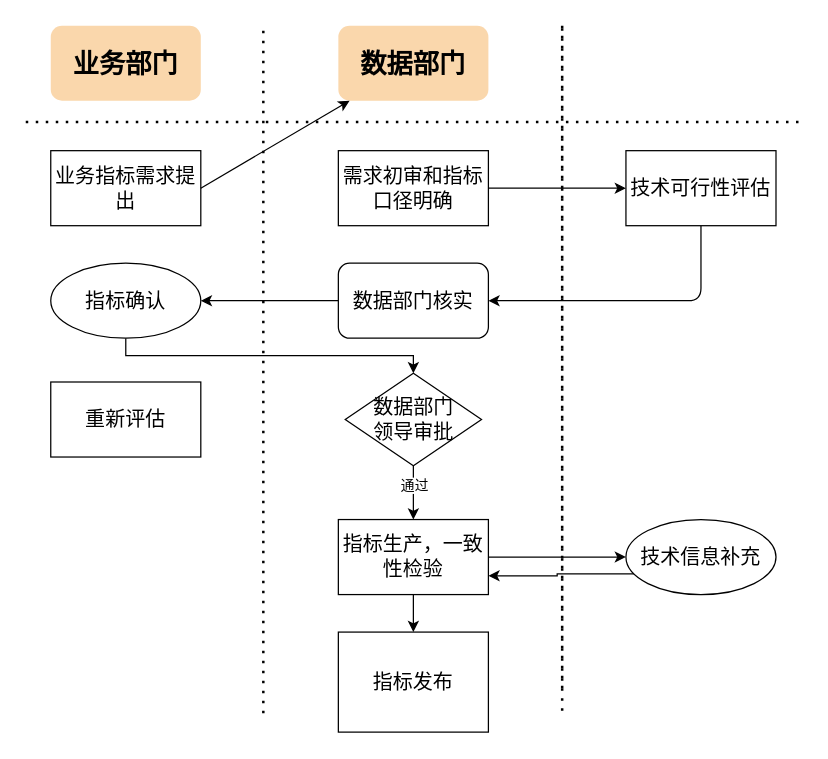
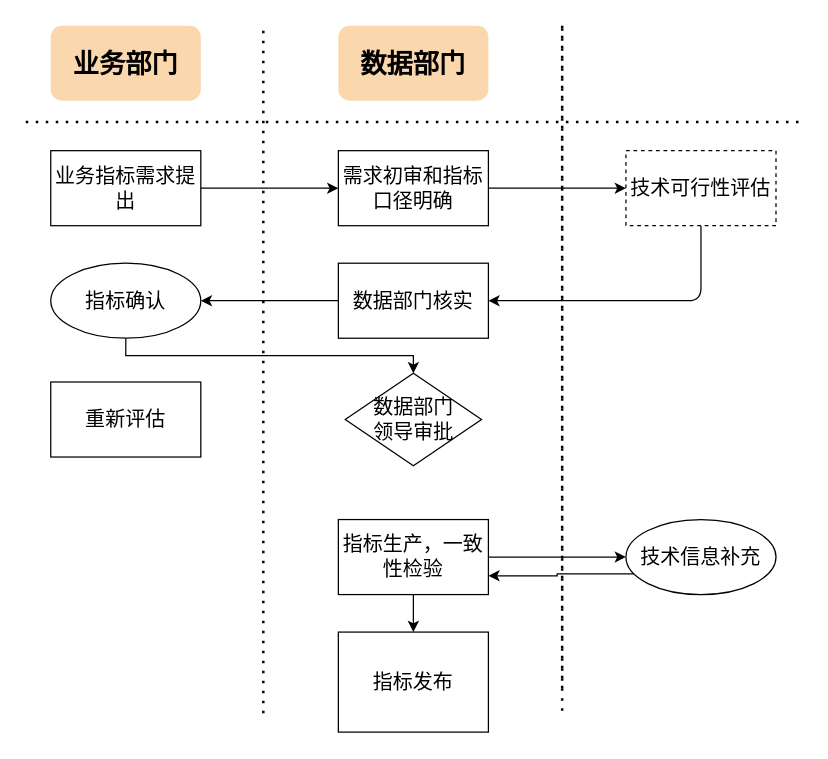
  <mxCell id="0" />
  <mxCell id="1" parent="0" />
  <mxCell id="2" value="业务部门" style="rounded=1;whiteSpace=wrap;html=1;fontSize=21;fillColor=#fad7ac;strokeColor=none;fontStyle=1" parent="1" vertex="1"><mxGeometry x="40" y="20" width="120" height="60" as="geometry" /></mxCell>
  <mxCell id="3" value="数据部门" style="rounded=1;whiteSpace=wrap;html=1;fontSize=21;fillColor=#fad7ac;strokeColor=none;fontStyle=1" parent="1" vertex="1"><mxGeometry x="270" y="20" width="120" height="60" as="geometry" /></mxCell>
  <mxCell id="4" value="业务指标需求提出&lt;br style=&quot;font-size: 16px;&quot;&gt;" style="rounded=0;whiteSpace=wrap;html=1;fontSize=16;" parent="1" vertex="1"><mxGeometry x="40" y="120" width="120" height="60" as="geometry" /></mxCell>
- <mxCell id="5" value="" style="endArrow=classic;html=1;exitX=1;exitY=0.5;exitDx=0;exitDy=0;rounded=1;fontSize=16;" parent="1" source="4" target="3" edge="1"><mxGeometry width="50" height="50" relative="1" as="geometry"><mxPoint x="280" y="220" as="sourcePoint" /><mxPoint x="210" y="30" as="targetPoint" /></mxGeometry></mxCell>
+ <mxCell id="5" value="" style="endArrow=classic;html=1;exitX=1;exitY=0.5;exitDx=0;exitDy=0;entryX=0;entryY=0.5;entryDx=0;entryDy=0;rounded=1;fontSize=16;" parent="1" source="4" target="6" edge="1"><mxGeometry width="50" height="50" relative="1" as="geometry"><mxPoint x="280" y="220" as="sourcePoint" /><mxPoint x="210" y="30" as="targetPoint" /></mxGeometry></mxCell>
  <mxCell id="6" value="需求初审和指标口径明确" style="rounded=0;whiteSpace=wrap;html=1;fontSize=16;" parent="1" vertex="1"><mxGeometry x="270" y="120" width="120" height="60" as="geometry" /></mxCell>
  <mxCell id="7" value="" style="edgeStyle=orthogonalEdgeStyle;rounded=1;orthogonalLoop=1;jettySize=auto;html=1;fontSize=16;" parent="1" source="8" target="11" edge="1"><mxGeometry relative="1" as="geometry"><Array as="points"><mxPoint x="560" y="240" /></Array></mxGeometry></mxCell>
- <mxCell id="8" value="技术可行性评估" style="rounded=0;whiteSpace=wrap;html=1;fontSize=16;" parent="1" vertex="1"><mxGeometry x="500" y="120" width="120" height="60" as="geometry" /></mxCell>
+ <mxCell id="8" value="技术可行性评估" style="rounded=0;whiteSpace=wrap;html=1;fontSize=16;dashed=1;" parent="1" vertex="1"><mxGeometry x="500" y="120" width="120" height="60" as="geometry" /></mxCell>
  <mxCell id="9" value="" style="endArrow=classic;html=1;entryX=0;entryY=0.5;entryDx=0;entryDy=0;exitX=1;exitY=0.5;exitDx=0;exitDy=0;fontSize=16;" parent="1" source="6" target="8" edge="1"><mxGeometry width="50" height="50" relative="1" as="geometry"><mxPoint x="280" y="220" as="sourcePoint" /><mxPoint x="330" y="170" as="targetPoint" /></mxGeometry></mxCell>
  <mxCell id="10" value="" style="edgeStyle=orthogonalEdgeStyle;rounded=1;orthogonalLoop=1;jettySize=auto;html=1;fontSize=16;" parent="1" source="11" target="13" edge="1"><mxGeometry relative="1" as="geometry" /></mxCell>
- <mxCell id="11" value="数据部门核实" style="whiteSpace=wrap;html=1;fontSize=16;rounded=1;" parent="1" vertex="1"><mxGeometry x="270" y="210" width="120" height="60" as="geometry" /></mxCell>
+ <mxCell id="11" value="数据部门核实" style="rounded=0;whiteSpace=wrap;html=1;fontSize=16;" parent="1" vertex="1"><mxGeometry x="270" y="210" width="120" height="60" as="geometry" /></mxCell>
  <mxCell id="12" value="" style="edgeStyle=orthogonalEdgeStyle;rounded=0;orthogonalLoop=1;jettySize=auto;html=1;entryX=0.5;entryY=0;entryDx=0;entryDy=0;exitX=0.5;exitY=1;exitDx=0;exitDy=0;" edge="1" parent="1" source="13" target="23"><mxGeometry relative="1" as="geometry"><Array as="points"><mxPoint x="100" y="284" /><mxPoint x="330" y="284" /></Array></mxGeometry></mxCell>
  <mxCell id="13" value="指标确认" style="ellipse;whiteSpace=wrap;html=1;fontSize=16;" parent="1" vertex="1"><mxGeometry x="40" y="210" width="120" height="60" as="geometry" /></mxCell>
  <mxCell id="14" value="" style="edgeStyle=orthogonalEdgeStyle;rounded=1;orthogonalLoop=1;jettySize=auto;html=1;fontSize=16;" parent="1" source="16" target="17" edge="1"><mxGeometry relative="1" as="geometry" /></mxCell>
  <mxCell id="15" value="" style="edgeStyle=orthogonalEdgeStyle;rounded=0;orthogonalLoop=1;jettySize=auto;html=1;" edge="1" parent="1" source="16" target="27"><mxGeometry relative="1" as="geometry" /></mxCell>
  <mxCell id="16" value="指标生产，一致性检验" style="rounded=0;whiteSpace=wrap;html=1;fontSize=16;" parent="1" vertex="1"><mxGeometry x="270" y="415" width="120" height="60" as="geometry" /></mxCell>
  <mxCell id="17" value="指标发布" style="rounded=0;whiteSpace=wrap;html=1;fontSize=16;" parent="1" vertex="1"><mxGeometry x="270" y="505" width="120" height="80" as="geometry" /></mxCell>
  <mxCell id="18" value="" style="endArrow=none;dashed=1;html=1;dashPattern=1 3;strokeWidth=2;fontSize=16;" parent="1" edge="1"><mxGeometry width="50" height="50" relative="1" as="geometry"><mxPoint x="210" y="570" as="sourcePoint" /><mxPoint x="210" y="20" as="targetPoint" /></mxGeometry></mxCell>
  <mxCell id="19" value="" style="endArrow=none;dashed=1;html=1;dashPattern=1 3;strokeWidth=2;fontSize=16;" parent="1" edge="1"><mxGeometry width="50" height="50" relative="1" as="geometry"><mxPoint x="449" y="550" as="sourcePoint" /><mxPoint x="449" y="20" as="targetPoint" /></mxGeometry></mxCell>
  <mxCell id="20" value="" style="endArrow=none;dashed=1;html=1;dashPattern=1 3;strokeWidth=2;fontSize=16;" parent="1" edge="1"><mxGeometry width="50" height="50" relative="1" as="geometry"><mxPoint x="20" y="97" as="sourcePoint" /><mxPoint x="640" y="97" as="targetPoint" /></mxGeometry></mxCell>
- <mxCell id="21" value="" style="edgeStyle=orthogonalEdgeStyle;rounded=0;orthogonalLoop=1;jettySize=auto;html=1;" edge="1" parent="1" source="23" target="16"><mxGeometry relative="1" as="geometry"><Array as="points"><mxPoint x="330" y="390" /><mxPoint x="330" y="390" /></Array></mxGeometry></mxCell>
- <mxCell id="22" value="通过" style="edgeLabel;html=1;align=center;verticalAlign=middle;resizable=0;points=[];" vertex="1" connectable="0" parent="21"><mxGeometry x="-0.31" y="3" relative="1" as="geometry"><mxPoint x="-3" as="offset" /></mxGeometry></mxCell>
  <mxCell id="23" value="&lt;span style=&quot;font-size: 16px&quot;&gt;数据部门&lt;br&gt;领导审批&lt;/span&gt;" style="rhombus;whiteSpace=wrap;html=1;" vertex="1" parent="1"><mxGeometry x="275.5" y="298" width="109" height="74" as="geometry" /></mxCell>
  <mxCell id="24" value="重新评估" style="rounded=0;whiteSpace=wrap;html=1;fontSize=16;" vertex="1" parent="1"><mxGeometry x="40" y="305" width="120" height="60" as="geometry" /></mxCell>
  <mxCell id="25" value="" style="endArrow=none;dashed=1;html=1;dashPattern=1 3;strokeWidth=2;fontSize=16;" edge="1" parent="1"><mxGeometry width="50" height="50" relative="1" as="geometry"><mxPoint x="449" y="568" as="sourcePoint" /><mxPoint x="449" y="20" as="targetPoint" /></mxGeometry></mxCell>
  <mxCell id="26" value="" style="edgeStyle=orthogonalEdgeStyle;rounded=0;orthogonalLoop=1;jettySize=auto;html=1;entryX=1;entryY=0.75;entryDx=0;entryDy=0;exitX=0;exitY=0.75;exitDx=0;exitDy=0;" edge="1" parent="1" source="27" target="16"><mxGeometry relative="1" as="geometry"><mxPoint x="560" y="555" as="targetPoint" /></mxGeometry></mxCell>
  <mxCell id="27" value="技术信息补充" style="ellipse;whiteSpace=wrap;html=1;fontSize=16;" vertex="1" parent="1"><mxGeometry x="500" y="415" width="120" height="60" as="geometry" /></mxCell>
